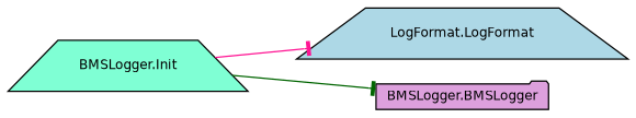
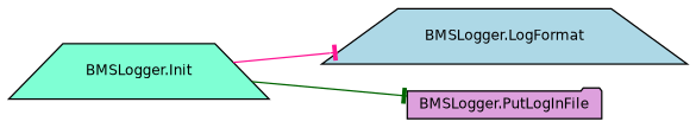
  digraph {
    rankdir=LR
    node [color=black fontname=Helvetica fontsize=10 shape=trapezium style=filled]
    edge [arrowhead=tee fontname=Helvetica fontsize=10 labelfontname=Helvetica labelfontsize=10 style=solid]
    n1 [fillcolor=aquamarine fontcolor=black height=0.2 label="BMSLogger.Init" width=0.4]
-   n2 [fillcolor=lightblue height=0.2 label="LogFormat.LogFormat" width=0.4]
-   n3 [fillcolor=plum height=0.2 label="BMSLogger.BMSLogger" shape=folder width=0.4]
+   n2 [fillcolor=lightblue height=0.2 label="BMSLogger.LogFormat" width=0.4]
+   n3 [fillcolor=plum height=0.2 label="BMSLogger.PutLogInFile" shape=folder width=0.4]
    n1 -> n2 [color=deeppink]
    n1 -> n3 [color=darkgreen]
  }
